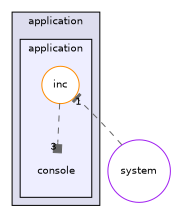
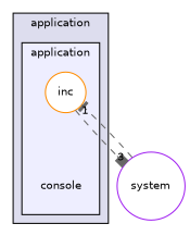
  digraph {
    compound=true
    node [fontname=Helvetica fontsize=10 shape=circle color=darkorange fillcolor=white style=filled]
    edge [labeldistance=1.5 labelfontname=Helvetica labelfontsize=10 color=gray40 style=dashed]
    n1 [label=console shape=plaintext fillcolor="" style=""]
    n2 [label=inc]
    n3 [color=purple label=system]
    subgraph cluster_1 {
      bgcolor="#ddddee"
      fontname=Helvetica
      fontsize=10
      label=application
      pencolor=black
      subgraph cluster_2 {
        bgcolor="#eeeeff"
        fontname=Helvetica
        fontsize=10
        pencolor=black
        n1
        n2
      }
    }
-   n2 -> n1 [headlabel=3 arrowhead=box]
+   n2 -> n3 [headlabel=3 arrowhead=box]
    n3 -> n2 [headlabel=1 arrowhead=tee]
  }
